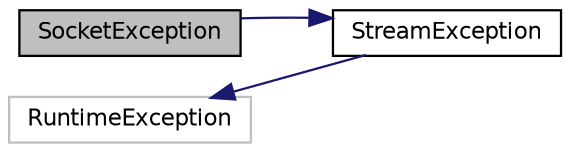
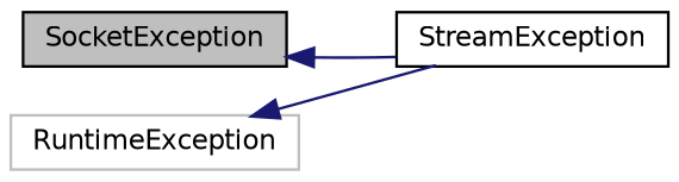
  digraph {
    rankdir=LR
    node [color=black fillcolor=white fontname=Helvetica fontsize=10 shape=record style=filled]
    edge [color=midnightblue dir=back fontname=Helvetica fontsize=10 labelfontname=Helvetica labelfontsize=10 style=solid]
    n1 [fillcolor=grey75 fontcolor=black height=0.2 label=SocketException width=0.4]
    n2 [height=0.2 label=StreamException width=0.4]
    n3 [color=grey75 height=0.2 label=RuntimeException width=0.4]
-   n2 -> n1
+   n1 -> n2
    n3 -> n2
  }
